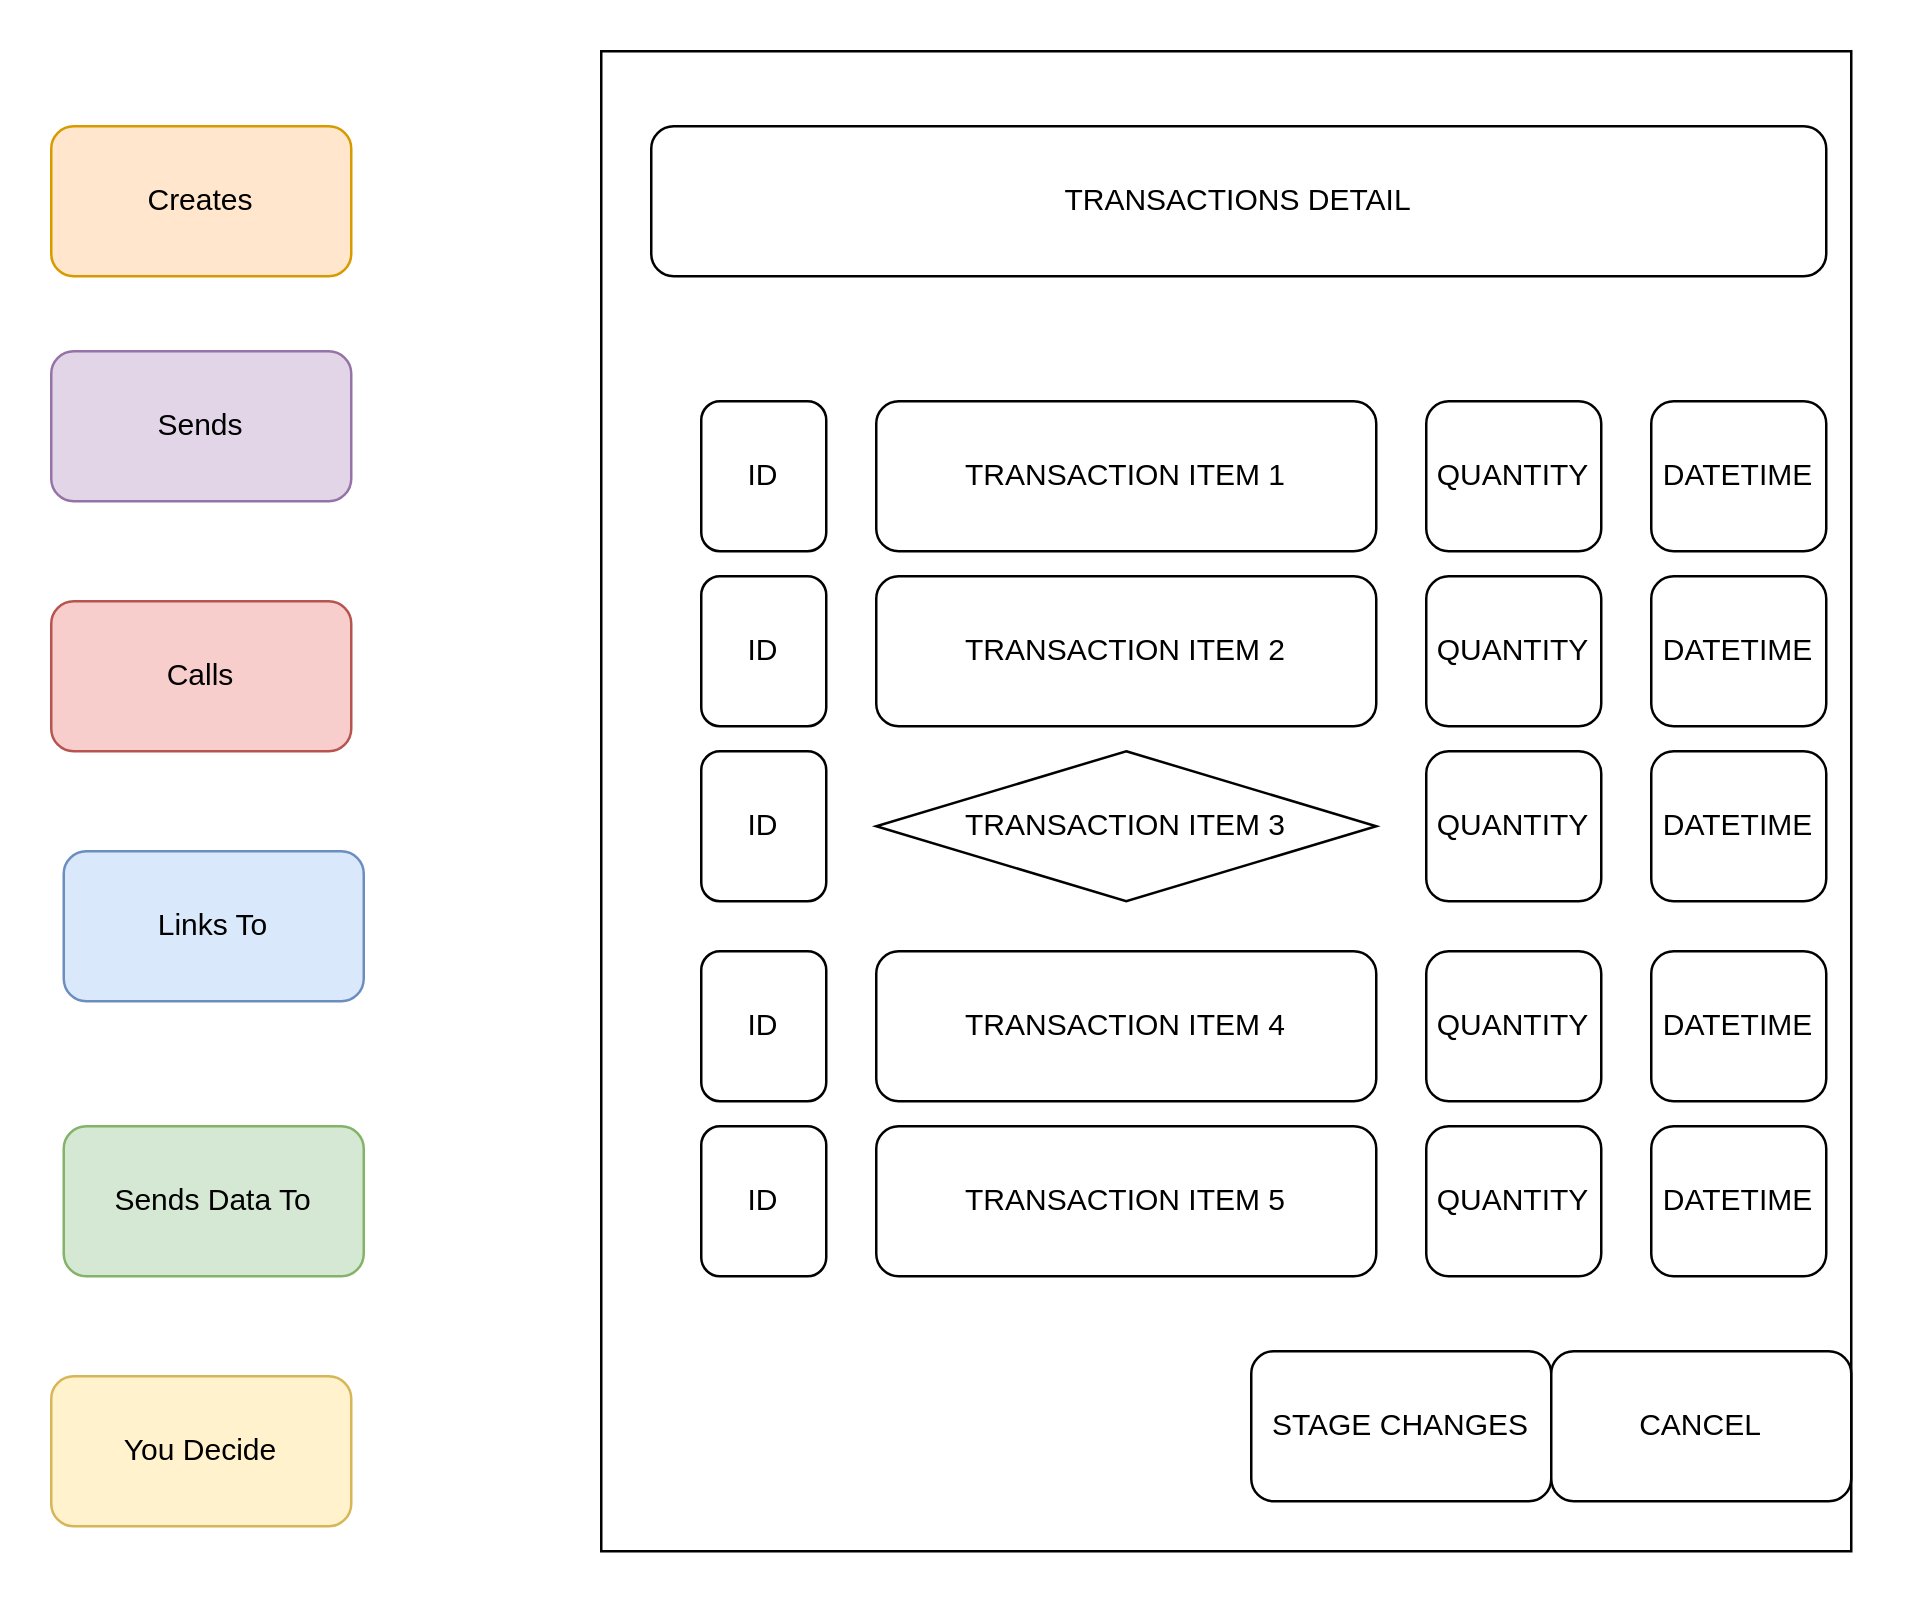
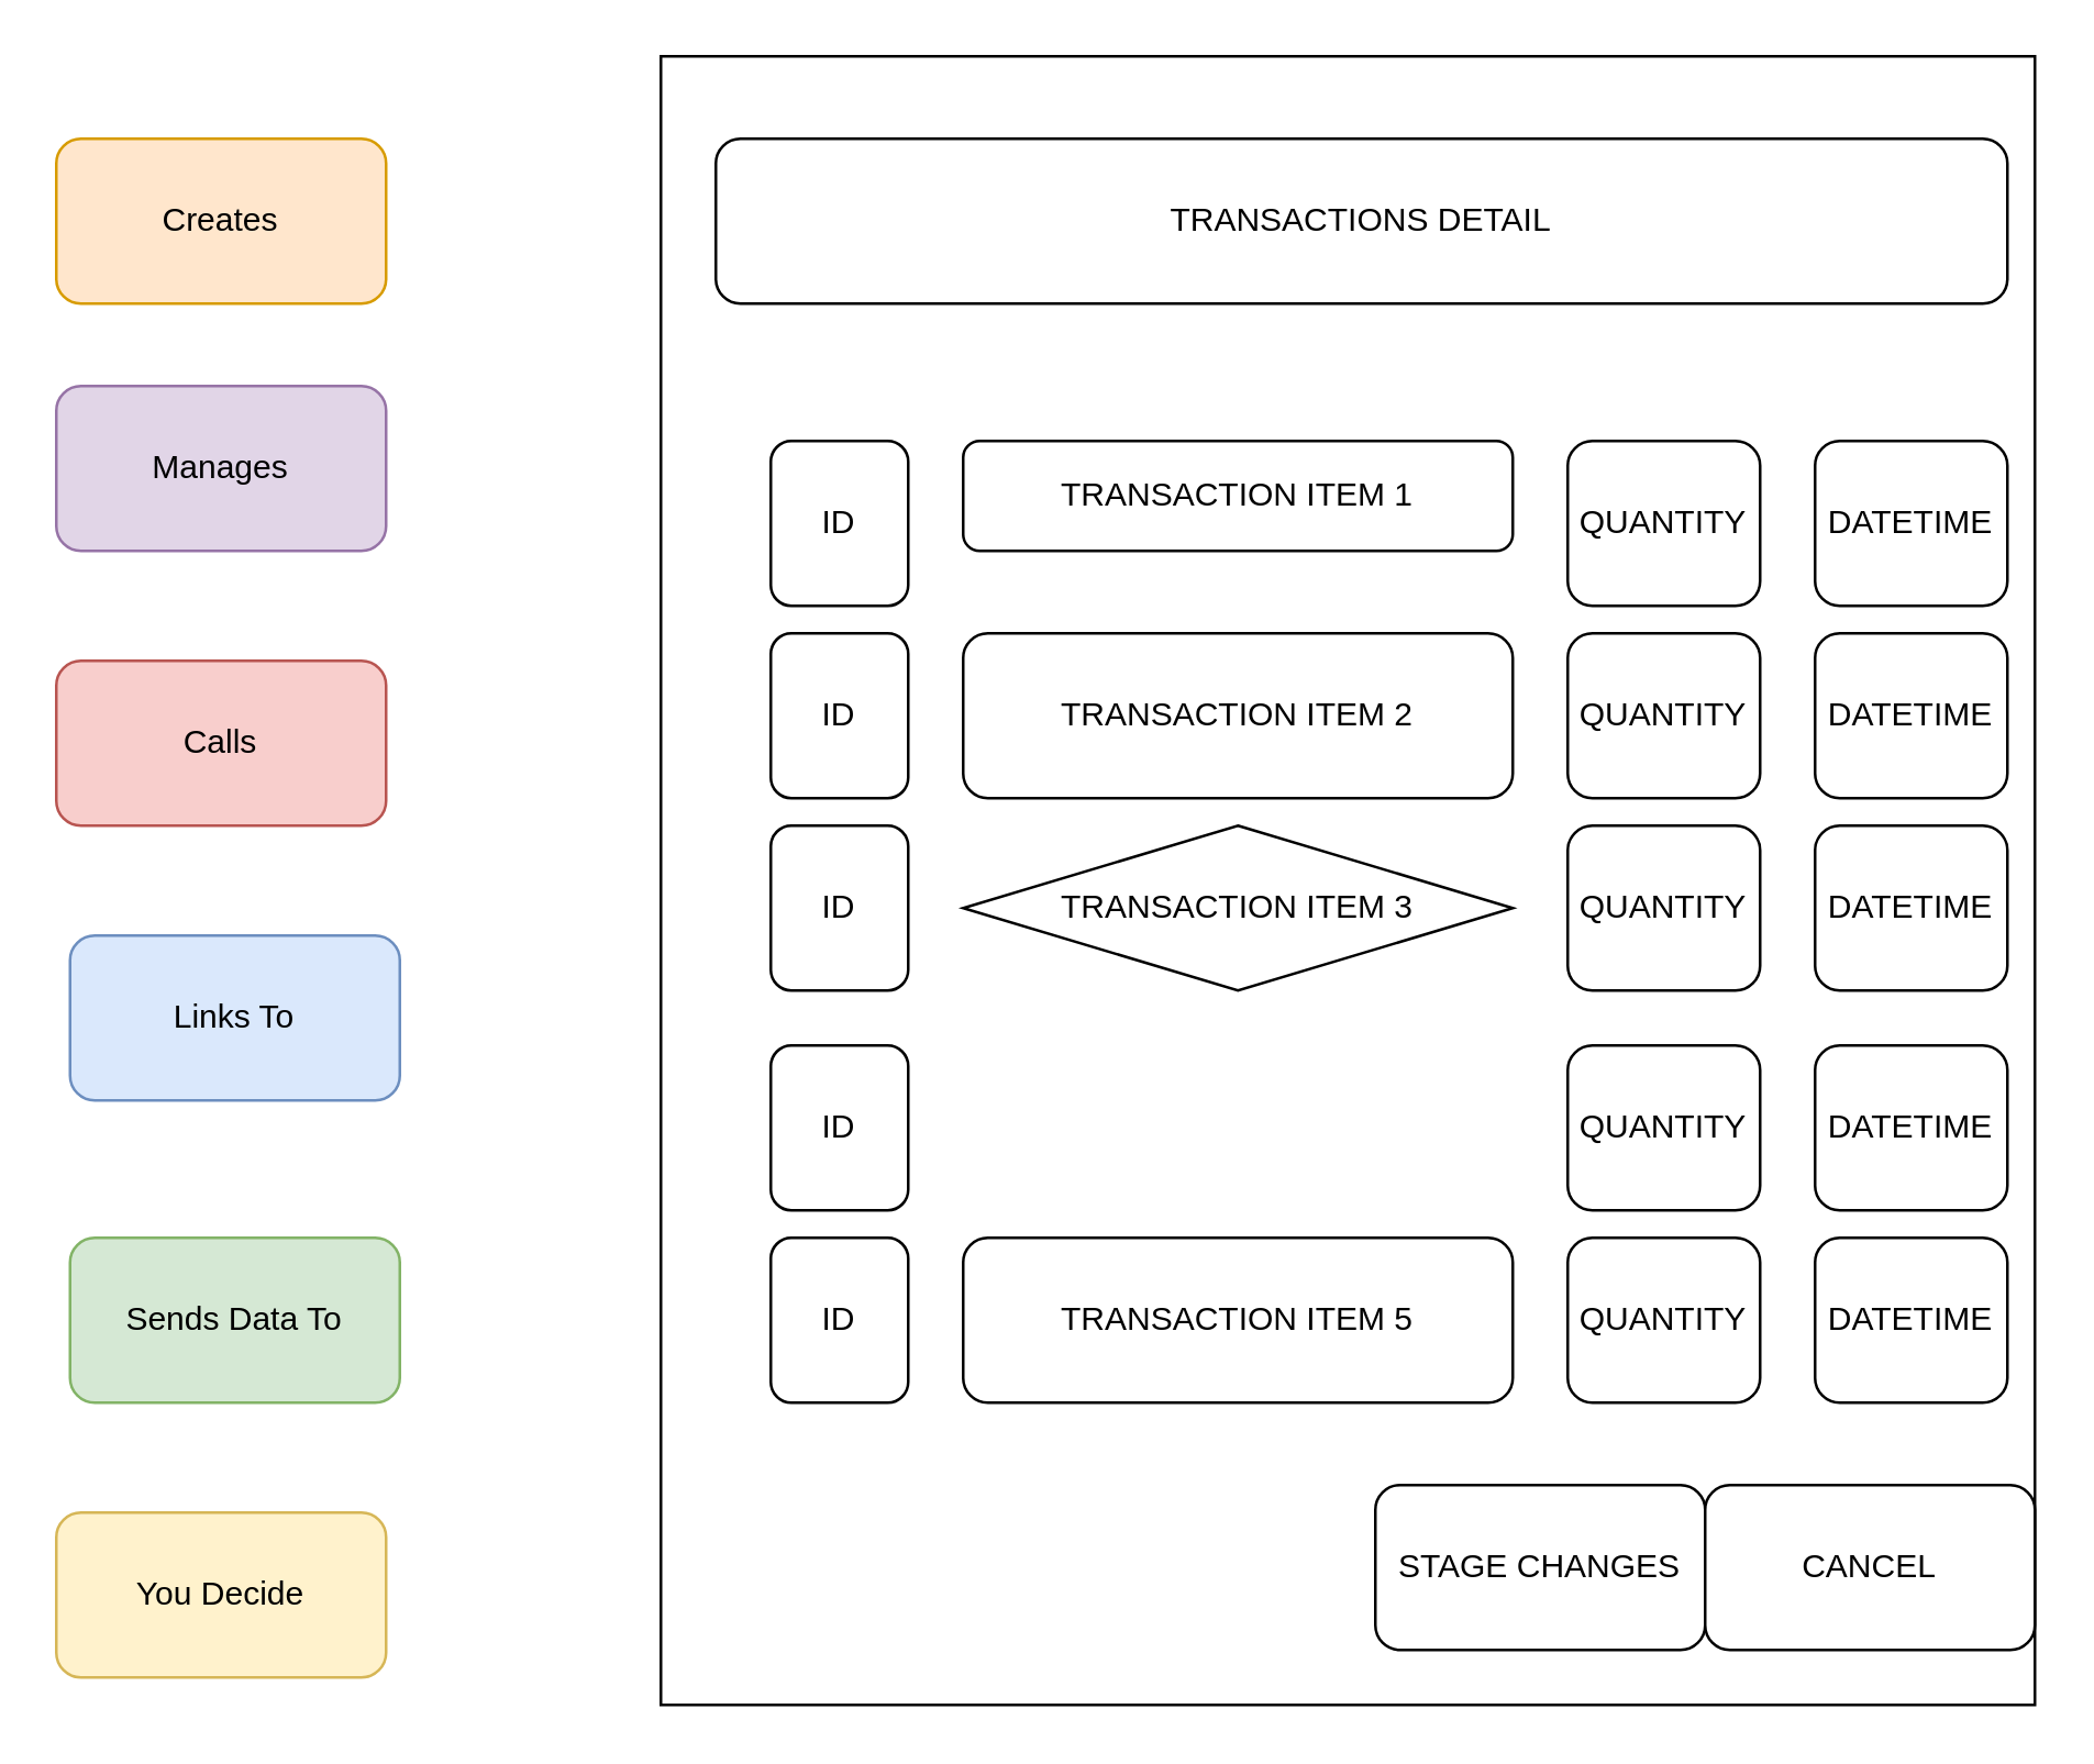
  <mxCell id="0" />
  <mxCell id="1" parent="0" />
  <mxCell id="2" value="Creates" style="rounded=1;whiteSpace=wrap;html=1;fillColor=#ffe6cc;strokeColor=#d79b00;" parent="1" vertex="1"><mxGeometry x="20" y="50" width="120" height="60" as="geometry" /></mxCell>
  <mxCell id="3" value="You Decide" style="rounded=1;whiteSpace=wrap;html=1;fillColor=#fff2cc;strokeColor=#d6b656;" parent="1" vertex="1"><mxGeometry x="20" y="550" width="120" height="60" as="geometry" /></mxCell>
  <mxCell id="4" value="Sends Data To" style="rounded=1;whiteSpace=wrap;html=1;fillColor=#d5e8d4;strokeColor=#82b366;" parent="1" vertex="1"><mxGeometry x="25" y="450" width="120" height="60" as="geometry" /></mxCell>
  <mxCell id="5" value="Links To" style="rounded=1;whiteSpace=wrap;html=1;fillColor=#dae8fc;strokeColor=#6c8ebf;" parent="1" vertex="1"><mxGeometry x="25" y="340" width="120" height="60" as="geometry" /></mxCell>
  <mxCell id="6" value="Calls" style="rounded=1;whiteSpace=wrap;html=1;fillColor=#f8cecc;strokeColor=#b85450;" parent="1" vertex="1"><mxGeometry x="20" y="240" width="120" height="60" as="geometry" /></mxCell>
- <mxCell id="7" value="Sends" style="rounded=1;whiteSpace=wrap;html=1;fillColor=#e1d5e7;strokeColor=#9673a6;" parent="1" vertex="1"><mxGeometry x="20" y="140" width="120" height="60" as="geometry" /></mxCell>
+ <mxCell id="7" value="Manages" style="rounded=1;whiteSpace=wrap;html=1;fillColor=#e1d5e7;strokeColor=#9673a6;" parent="1" vertex="1"><mxGeometry x="20" y="140" width="120" height="60" as="geometry" /></mxCell>
  <mxCell id="8" value="" style="rounded=0;whiteSpace=wrap;html=1;" parent="1" vertex="1"><mxGeometry x="240" y="20" width="500" height="600" as="geometry" /></mxCell>
  <mxCell id="9" value="TRANSACTIONS DETAIL" style="rounded=1;whiteSpace=wrap;html=1;" parent="1" vertex="1"><mxGeometry x="260" y="50" width="470" height="60" as="geometry" /></mxCell>
  <mxCell id="10" value="STAGE CHANGES" style="rounded=1;whiteSpace=wrap;html=1;" parent="1" vertex="1"><mxGeometry x="500" y="540" width="120" height="60" as="geometry" /></mxCell>
  <mxCell id="11" value="ID" style="rounded=1;whiteSpace=wrap;html=1;" parent="1" vertex="1"><mxGeometry x="280" y="160" width="50" height="60" as="geometry" /></mxCell>
- <mxCell id="12" value="TRANSACTION ITEM 1" style="rounded=1;whiteSpace=wrap;html=1;" parent="1" vertex="1"><mxGeometry x="350" y="160" width="200" height="60" as="geometry" /></mxCell>
+ <mxCell id="12" value="TRANSACTION ITEM 1" style="rounded=1;whiteSpace=wrap;html=1;" parent="1" vertex="1"><mxGeometry x="350" y="160" width="200" height="40" as="geometry" /></mxCell>
  <mxCell id="13" value="QUANTITY" style="rounded=1;whiteSpace=wrap;html=1;" parent="1" vertex="1"><mxGeometry x="570" y="160" width="70" height="60" as="geometry" /></mxCell>
  <mxCell id="14" value="DATETIME" style="rounded=1;whiteSpace=wrap;html=1;" parent="1" vertex="1"><mxGeometry x="660" y="160" width="70" height="60" as="geometry" /></mxCell>
  <mxCell id="15" value="ID" style="rounded=1;whiteSpace=wrap;html=1;" parent="1" vertex="1"><mxGeometry x="280" y="230" width="50" height="60" as="geometry" /></mxCell>
  <mxCell id="16" value="TRANSACTION ITEM 2" style="rounded=1;whiteSpace=wrap;html=1;" parent="1" vertex="1"><mxGeometry x="350" y="230" width="200" height="60" as="geometry" /></mxCell>
  <mxCell id="17" value="QUANTITY" style="rounded=1;whiteSpace=wrap;html=1;" parent="1" vertex="1"><mxGeometry x="570" y="230" width="70" height="60" as="geometry" /></mxCell>
  <mxCell id="18" value="DATETIME" style="rounded=1;whiteSpace=wrap;html=1;" parent="1" vertex="1"><mxGeometry x="660" y="230" width="70" height="60" as="geometry" /></mxCell>
  <mxCell id="19" value="ID" style="rounded=1;whiteSpace=wrap;html=1;" parent="1" vertex="1"><mxGeometry x="280" y="300" width="50" height="60" as="geometry" /></mxCell>
  <mxCell id="20" value="TRANSACTION ITEM 3" style="rhombus;whiteSpace=wrap;html=1;" parent="1" vertex="1"><mxGeometry x="350" y="300" width="200" height="60" as="geometry" /></mxCell>
  <mxCell id="21" value="QUANTITY" style="rounded=1;whiteSpace=wrap;html=1;" parent="1" vertex="1"><mxGeometry x="570" y="300" width="70" height="60" as="geometry" /></mxCell>
  <mxCell id="22" value="DATETIME" style="rounded=1;whiteSpace=wrap;html=1;" parent="1" vertex="1"><mxGeometry x="660" y="300" width="70" height="60" as="geometry" /></mxCell>
  <mxCell id="23" value="ID" style="rounded=1;whiteSpace=wrap;html=1;" parent="1" vertex="1"><mxGeometry x="280" y="380" width="50" height="60" as="geometry" /></mxCell>
- <mxCell id="24" value="TRANSACTION ITEM 4" style="rounded=1;whiteSpace=wrap;html=1;" parent="1" vertex="1"><mxGeometry x="350" y="380" width="200" height="60" as="geometry" /></mxCell>
  <mxCell id="25" value="QUANTITY" style="rounded=1;whiteSpace=wrap;html=1;" parent="1" vertex="1"><mxGeometry x="570" y="380" width="70" height="60" as="geometry" /></mxCell>
  <mxCell id="26" value="DATETIME" style="rounded=1;whiteSpace=wrap;html=1;" parent="1" vertex="1"><mxGeometry x="660" y="380" width="70" height="60" as="geometry" /></mxCell>
  <mxCell id="27" value="CANCEL" style="rounded=1;whiteSpace=wrap;html=1;" parent="1" vertex="1"><mxGeometry x="620" y="540" width="120" height="60" as="geometry" /></mxCell>
  <mxCell id="28" value="ID" style="rounded=1;whiteSpace=wrap;html=1;" vertex="1" parent="1"><mxGeometry x="280" y="450" width="50" height="60" as="geometry" /></mxCell>
  <mxCell id="29" value="TRANSACTION ITEM 5" style="rounded=1;whiteSpace=wrap;html=1;" vertex="1" parent="1"><mxGeometry x="350" y="450" width="200" height="60" as="geometry" /></mxCell>
  <mxCell id="30" value="QUANTITY" style="rounded=1;whiteSpace=wrap;html=1;" vertex="1" parent="1"><mxGeometry x="570" y="450" width="70" height="60" as="geometry" /></mxCell>
  <mxCell id="31" value="DATETIME" style="rounded=1;whiteSpace=wrap;html=1;" vertex="1" parent="1"><mxGeometry x="660" y="450" width="70" height="60" as="geometry" /></mxCell>
